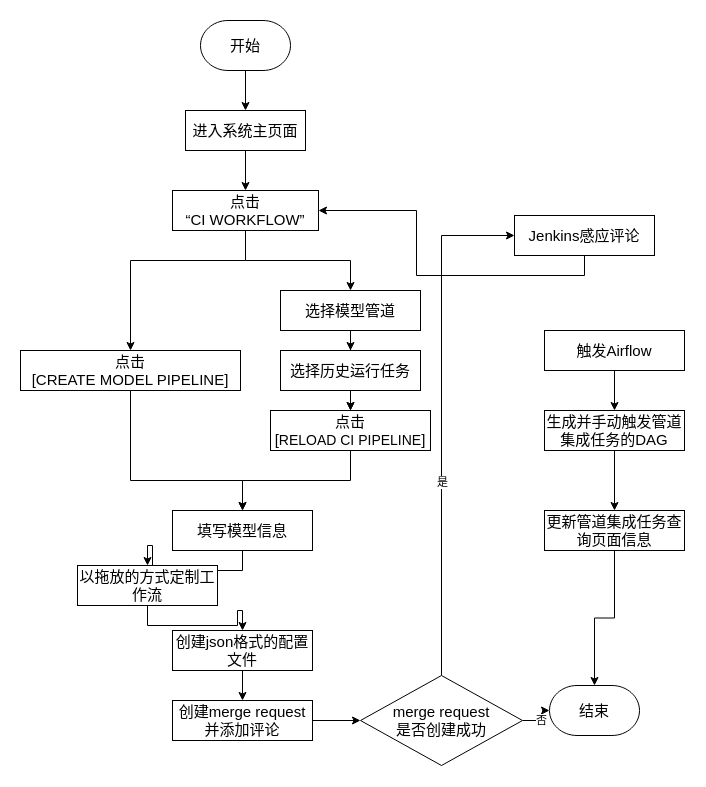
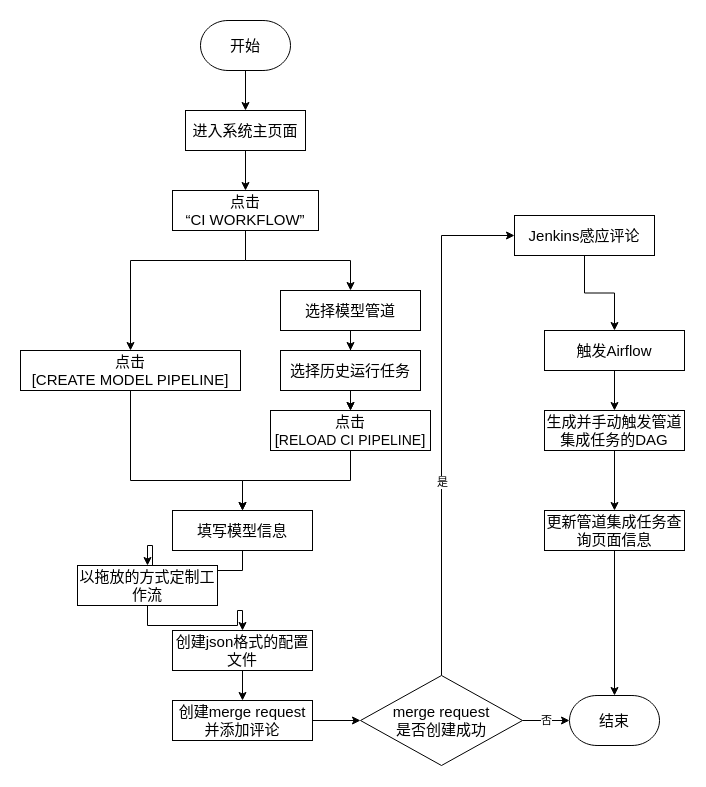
  <mxCell id="0" />
  <mxCell id="1" parent="0" />
  <mxCell id="2" style="edgeStyle=orthogonalEdgeStyle;rounded=0;orthogonalLoop=1;jettySize=auto;html=1;exitX=0.5;exitY=1;exitDx=0;exitDy=0;exitPerimeter=0;entryX=0.5;entryY=0;entryDx=0;entryDy=0;" parent="1" source="3" target="5" edge="1"><mxGeometry relative="1" as="geometry" /></mxCell>
  <mxCell id="3" value="开始" style="strokeWidth=1;html=1;shape=mxgraph.flowchart.terminator;whiteSpace=wrap;rounded=1;glass=0;fontSize=15;" parent="1" vertex="1"><mxGeometry x="200" y="20" width="90" height="50" as="geometry" /></mxCell>
  <mxCell id="4" style="edgeStyle=orthogonalEdgeStyle;rounded=0;orthogonalLoop=1;jettySize=auto;html=1;exitX=0.5;exitY=1;exitDx=0;exitDy=0;" parent="1" source="5" target="8" edge="1"><mxGeometry relative="1" as="geometry" /></mxCell>
  <mxCell id="5" value="&lt;font style=&quot;font-size: 15px&quot;&gt;进入系统主页面&lt;/font&gt;" style="rounded=0;whiteSpace=wrap;html=1;" parent="1" vertex="1"><mxGeometry x="185" y="110" width="120" height="40" as="geometry" /></mxCell>
  <mxCell id="6" style="edgeStyle=orthogonalEdgeStyle;rounded=0;orthogonalLoop=1;jettySize=auto;html=1;exitX=0.5;exitY=1;exitDx=0;exitDy=0;entryX=0.5;entryY=0;entryDx=0;entryDy=0;" parent="1" source="8" target="10" edge="1"><mxGeometry relative="1" as="geometry"><Array as="points"><mxPoint x="245" y="260" /><mxPoint x="130" y="260" /></Array></mxGeometry></mxCell>
  <mxCell id="7" style="edgeStyle=orthogonalEdgeStyle;rounded=0;orthogonalLoop=1;jettySize=auto;html=1;exitX=0.5;exitY=1;exitDx=0;exitDy=0;entryX=0.5;entryY=0;entryDx=0;entryDy=0;" parent="1" source="8" target="13" edge="1"><mxGeometry relative="1" as="geometry" /></mxCell>
  <mxCell id="8" value="&lt;span style=&quot;font-size: 15px&quot;&gt;点击&lt;br&gt;“CI WORKFLOW”&lt;/span&gt;" style="rounded=0;whiteSpace=wrap;html=1;" parent="1" vertex="1"><mxGeometry x="172" y="190" width="146" height="40" as="geometry" /></mxCell>
  <mxCell id="9" style="edgeStyle=orthogonalEdgeStyle;rounded=0;orthogonalLoop=1;jettySize=auto;html=1;exitX=0.5;exitY=1;exitDx=0;exitDy=0;entryX=0.5;entryY=0;entryDx=0;entryDy=0;" parent="1" source="10" target="19" edge="1"><mxGeometry relative="1" as="geometry"><Array as="points"><mxPoint x="130" y="480" /><mxPoint x="242" y="480" /></Array></mxGeometry></mxCell>
  <mxCell id="10" value="&lt;span style=&quot;font-size: 15px&quot;&gt;点击&lt;br&gt;[CREATE MODEL PIPELINE]&lt;/span&gt;" style="rounded=0;whiteSpace=wrap;html=1;" parent="1" vertex="1"><mxGeometry x="20" y="350" width="220" height="40" as="geometry" /></mxCell>
  <mxCell id="11" style="edgeStyle=orthogonalEdgeStyle;rounded=0;orthogonalLoop=1;jettySize=auto;html=1;exitX=0.5;exitY=1;exitDx=0;exitDy=0;entryX=0.5;entryY=0;entryDx=0;entryDy=0;" parent="1" source="13" target="15" edge="1"><mxGeometry relative="1" as="geometry" /></mxCell>
  <mxCell id="12" value="" style="edgeStyle=orthogonalEdgeStyle;rounded=0;orthogonalLoop=1;jettySize=auto;html=1;" parent="1" source="13" target="17" edge="1"><mxGeometry relative="1" as="geometry" /></mxCell>
  <mxCell id="13" value="&lt;span style=&quot;font-size: 15px&quot;&gt;选择模型管道&lt;br&gt;&lt;/span&gt;" style="rounded=0;whiteSpace=wrap;html=1;" parent="1" vertex="1"><mxGeometry x="280" y="290" width="140" height="40" as="geometry" /></mxCell>
  <mxCell id="14" style="edgeStyle=orthogonalEdgeStyle;rounded=0;orthogonalLoop=1;jettySize=auto;html=1;exitX=0.5;exitY=1;exitDx=0;exitDy=0;entryX=0.5;entryY=0;entryDx=0;entryDy=0;" parent="1" source="15" target="17" edge="1"><mxGeometry relative="1" as="geometry" /></mxCell>
  <mxCell id="15" value="&lt;span style=&quot;font-size: 15px&quot;&gt;选择历史运行任务&lt;br&gt;&lt;/span&gt;" style="rounded=0;whiteSpace=wrap;html=1;" parent="1" vertex="1"><mxGeometry x="280" y="350" width="140" height="40" as="geometry" /></mxCell>
  <mxCell id="16" style="edgeStyle=orthogonalEdgeStyle;rounded=0;orthogonalLoop=1;jettySize=auto;html=1;exitX=0.5;exitY=1;exitDx=0;exitDy=0;entryX=0.5;entryY=0;entryDx=0;entryDy=0;" parent="1" source="17" target="19" edge="1"><mxGeometry relative="1" as="geometry" /></mxCell>
  <mxCell id="17" value="&lt;span style=&quot;font-size: 15px&quot;&gt;点击&lt;br&gt;[&lt;/span&gt;&lt;span style=&quot;font-size: 10.5pt&quot;&gt;RELOAD CI PIPELINE&lt;/span&gt;&lt;span style=&quot;font-size: 15px&quot;&gt;]&lt;/span&gt;" style="rounded=0;whiteSpace=wrap;html=1;" parent="1" vertex="1"><mxGeometry x="270" y="410" width="160" height="40" as="geometry" /></mxCell>
  <mxCell id="18" style="edgeStyle=orthogonalEdgeStyle;rounded=0;orthogonalLoop=1;jettySize=auto;html=1;exitX=0.5;exitY=1;exitDx=0;exitDy=0;entryX=0.5;entryY=0;entryDx=0;entryDy=0;" parent="1" source="19" target="21" edge="1"><mxGeometry relative="1" as="geometry" /></mxCell>
  <mxCell id="19" value="&lt;span style=&quot;font-size: 15px&quot;&gt;填写模型信息&lt;br&gt;&lt;/span&gt;" style="rounded=0;whiteSpace=wrap;html=1;" parent="1" vertex="1"><mxGeometry x="172" y="510" width="140" height="40" as="geometry" /></mxCell>
  <mxCell id="20" style="edgeStyle=orthogonalEdgeStyle;rounded=0;orthogonalLoop=1;jettySize=auto;html=1;exitX=0.5;exitY=1;exitDx=0;exitDy=0;entryX=0.5;entryY=0;entryDx=0;entryDy=0;" parent="1" source="21" target="23" edge="1"><mxGeometry relative="1" as="geometry" /></mxCell>
  <mxCell id="21" value="&lt;span style=&quot;font-size: 15px&quot;&gt;以拖放的方式定制工作流&lt;br&gt;&lt;/span&gt;" style="rounded=0;whiteSpace=wrap;html=1;" parent="1" vertex="1"><mxGeometry x="77" y="565" width="140" height="40" as="geometry" /></mxCell>
  <mxCell id="22" style="edgeStyle=orthogonalEdgeStyle;rounded=0;orthogonalLoop=1;jettySize=auto;html=1;exitX=0.5;exitY=1;exitDx=0;exitDy=0;entryX=0.5;entryY=0;entryDx=0;entryDy=0;" parent="1" source="23" target="25" edge="1"><mxGeometry relative="1" as="geometry" /></mxCell>
  <mxCell id="23" value="&lt;span style=&quot;font-size: 15px&quot;&gt;创建json格式的配置文件&lt;br&gt;&lt;/span&gt;" style="rounded=0;whiteSpace=wrap;html=1;" parent="1" vertex="1"><mxGeometry x="172" y="630" width="140" height="40" as="geometry" /></mxCell>
  <mxCell id="24" style="edgeStyle=orthogonalEdgeStyle;rounded=0;orthogonalLoop=1;jettySize=auto;html=1;entryX=0;entryY=0.5;entryDx=0;entryDy=0;" parent="1" source="25" target="38" edge="1"><mxGeometry relative="1" as="geometry" /></mxCell>
  <mxCell id="25" value="&lt;span style=&quot;font-size: 15px&quot;&gt;创建merge request并添加评论&lt;br&gt;&lt;/span&gt;" style="rounded=0;whiteSpace=wrap;html=1;" parent="1" vertex="1"><mxGeometry x="172" y="700" width="140" height="40" as="geometry" /></mxCell>
- <mxCell id="26" style="edgeStyle=orthogonalEdgeStyle;rounded=0;orthogonalLoop=1;jettySize=auto;html=1;exitX=0.5;exitY=1;exitDx=0;exitDy=0;" parent="1" source="27" target="8" edge="1"><mxGeometry relative="1" as="geometry" /></mxCell>
+ <mxCell id="26" style="edgeStyle=orthogonalEdgeStyle;rounded=0;orthogonalLoop=1;jettySize=auto;html=1;exitX=0.5;exitY=1;exitDx=0;exitDy=0;" parent="1" source="27" target="30" edge="1"><mxGeometry relative="1" as="geometry" /></mxCell>
  <mxCell id="27" value="&lt;span style=&quot;font-size: 15px&quot;&gt;Jenkins感应评论&lt;br&gt;&lt;/span&gt;" style="rounded=0;whiteSpace=wrap;html=1;" parent="1" vertex="1"><mxGeometry x="514" y="215" width="140" height="40" as="geometry" /></mxCell>
- <mxCell id="28" value="结束" style="strokeWidth=1;html=1;shape=mxgraph.flowchart.terminator;whiteSpace=wrap;rounded=1;glass=0;fontSize=15;" parent="1" vertex="1"><mxGeometry x="549" y="685" width="90" height="50" as="geometry" /></mxCell>
+ <mxCell id="28" value="结束" style="strokeWidth=1;html=1;shape=mxgraph.flowchart.terminator;whiteSpace=wrap;rounded=1;glass=0;fontSize=15;" parent="1" vertex="1"><mxGeometry x="569" y="695" width="90" height="50" as="geometry" /></mxCell>
  <mxCell id="29" style="edgeStyle=orthogonalEdgeStyle;rounded=0;orthogonalLoop=1;jettySize=auto;html=1;exitX=0.5;exitY=1;exitDx=0;exitDy=0;" parent="1" source="30" target="31" edge="1"><mxGeometry relative="1" as="geometry" /></mxCell>
  <mxCell id="30" value="&lt;span style=&quot;font-size: 15px&quot;&gt;触发Airflow&lt;br&gt;&lt;/span&gt;" style="rounded=0;whiteSpace=wrap;html=1;" parent="1" vertex="1"><mxGeometry x="544" y="330" width="140" height="40" as="geometry" /></mxCell>
  <mxCell id="31" value="&lt;span style=&quot;font-size: 15px&quot;&gt;生成并手动触发管道集成任务的DAG&lt;br&gt;&lt;/span&gt;" style="rounded=0;whiteSpace=wrap;html=1;" parent="1" vertex="1"><mxGeometry x="544" y="410" width="140" height="40" as="geometry" /></mxCell>
  <mxCell id="32" value="" style="edgeStyle=orthogonalEdgeStyle;rounded=0;orthogonalLoop=1;jettySize=auto;html=1;exitX=0.5;exitY=1;exitDx=0;exitDy=0;" parent="1" source="31" target="34" edge="1"><mxGeometry relative="1" as="geometry"><mxPoint x="614" y="540" as="sourcePoint" /></mxGeometry></mxCell>
  <mxCell id="33" value="" style="edgeStyle=orthogonalEdgeStyle;rounded=0;orthogonalLoop=1;jettySize=auto;html=1;exitX=0.5;exitY=1;exitDx=0;exitDy=0;" parent="1" source="34" target="28" edge="1"><mxGeometry relative="1" as="geometry" /></mxCell>
  <mxCell id="34" value="&lt;span style=&quot;font-size: 15px&quot;&gt;更新管道集成任务查询页面信息&lt;br&gt;&lt;/span&gt;" style="rounded=0;whiteSpace=wrap;html=1;" parent="1" vertex="1"><mxGeometry x="544" y="510" width="140" height="40" as="geometry" /></mxCell>
  <mxCell id="35" style="edgeStyle=orthogonalEdgeStyle;rounded=0;orthogonalLoop=1;jettySize=auto;html=1;exitX=0.5;exitY=0;exitDx=0;exitDy=0;entryX=0;entryY=0.5;entryDx=0;entryDy=0;" parent="1" source="38" target="27" edge="1"><mxGeometry relative="1" as="geometry" /></mxCell>
  <mxCell id="36" value="是" style="edgeLabel;html=1;align=center;verticalAlign=middle;resizable=0;points=[];" parent="35" vertex="1" connectable="0"><mxGeometry x="-0.243" relative="1" as="geometry"><mxPoint as="offset" /></mxGeometry></mxCell>
  <mxCell id="37" value="否" style="edgeStyle=orthogonalEdgeStyle;rounded=0;orthogonalLoop=1;jettySize=auto;html=1;entryX=0;entryY=0.5;entryDx=0;entryDy=0;entryPerimeter=0;" parent="1" source="38" target="28" edge="1"><mxGeometry relative="1" as="geometry"><mxPoint x="536" y="720" as="sourcePoint" /></mxGeometry></mxCell>
  <mxCell id="38" value="&lt;span style=&quot;font-size: 15px&quot;&gt;merge request&lt;br&gt;是否创建成功&lt;/span&gt;" style="rhombus;whiteSpace=wrap;html=1;aspect=fixed;" parent="1" vertex="1"><mxGeometry x="360" y="675" width="162" height="90" as="geometry" /></mxCell>
